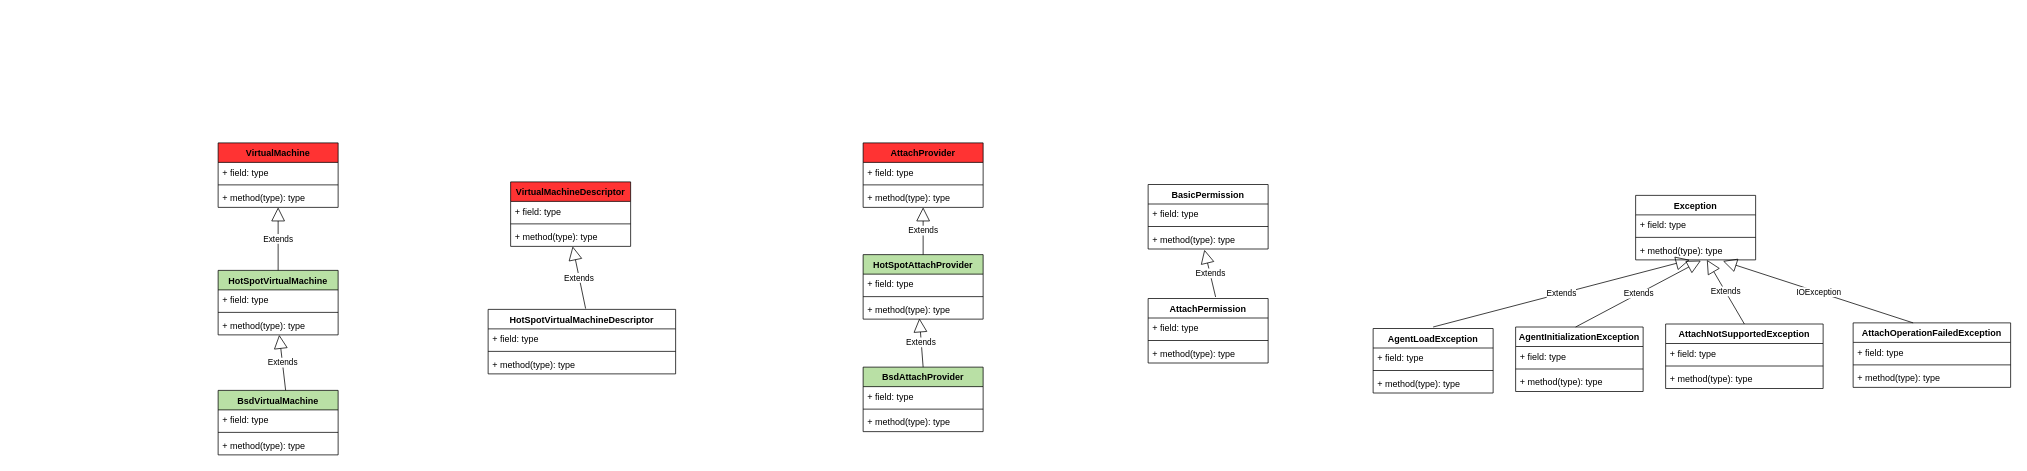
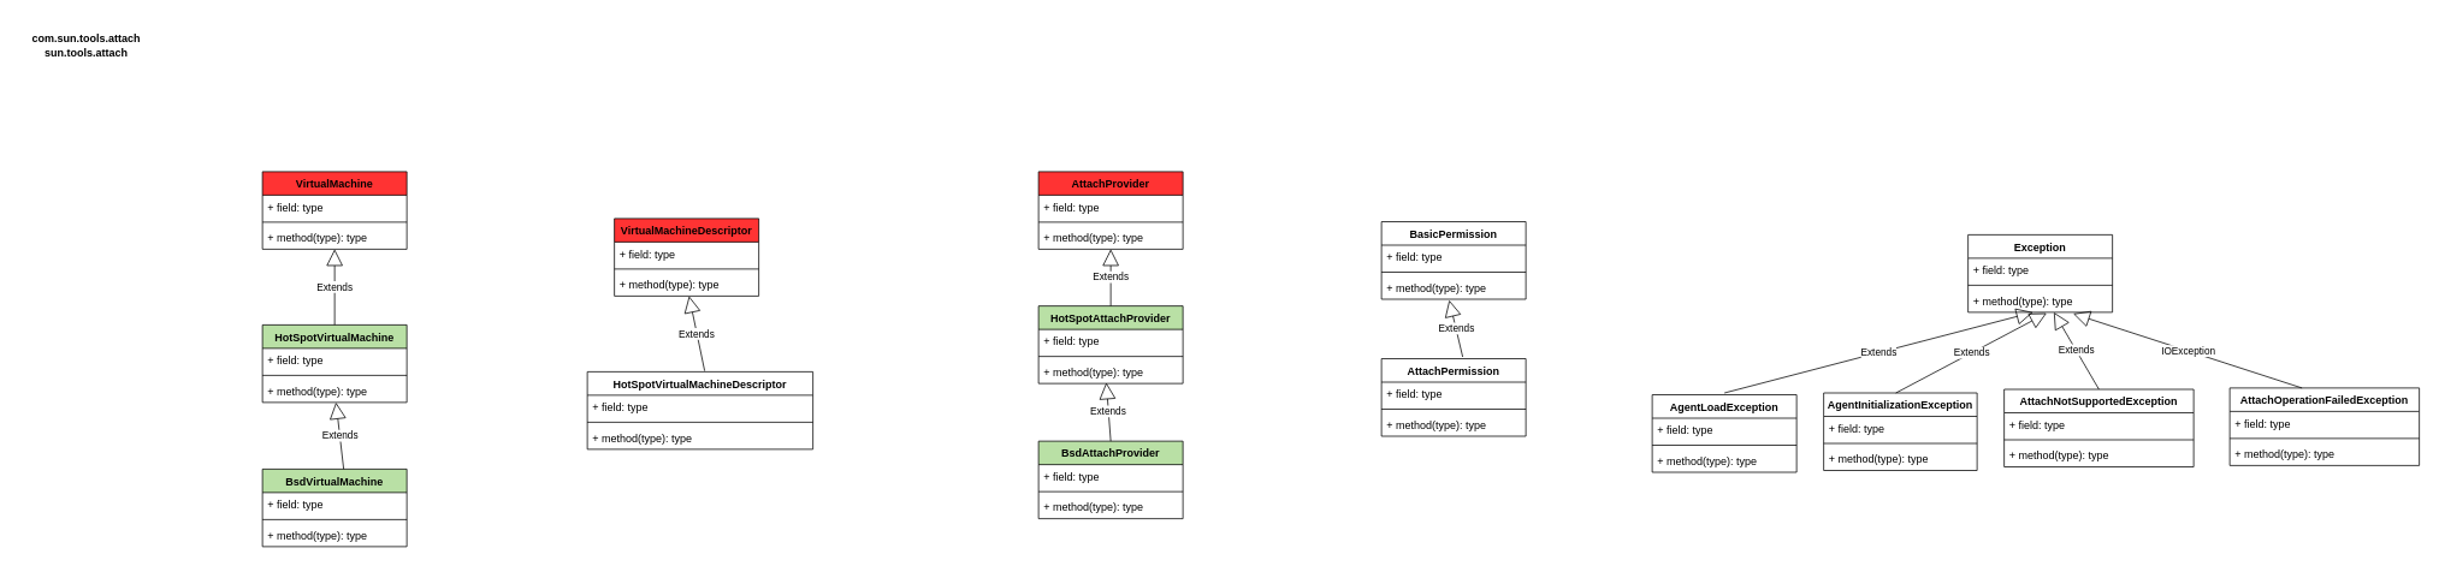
  <mxCell id="0" />
  <mxCell id="1" parent="0" />
  <mxCell id="2" value="VirtualMachine" style="swimlane;fontStyle=1;align=center;verticalAlign=top;childLayout=stackLayout;horizontal=1;startSize=26;horizontalStack=0;resizeParent=1;resizeParentMax=0;resizeLast=0;collapsible=1;marginBottom=0;fillColor=#FF3333;" parent="1" vertex="1"><mxGeometry x="290" y="190" width="160" height="86" as="geometry" /></mxCell>
  <mxCell id="3" value="+ field: type" style="text;strokeColor=none;fillColor=none;align=left;verticalAlign=top;spacingLeft=4;spacingRight=4;overflow=hidden;rotatable=0;points=[[0,0.5],[1,0.5]];portConstraint=eastwest;" parent="2" vertex="1"><mxGeometry y="26" width="160" height="26" as="geometry" /></mxCell>
  <mxCell id="4" value="" style="line;strokeWidth=1;fillColor=none;align=left;verticalAlign=middle;spacingTop=-1;spacingLeft=3;spacingRight=3;rotatable=0;labelPosition=right;points=[];portConstraint=eastwest;" parent="2" vertex="1"><mxGeometry y="52" width="160" height="8" as="geometry" /></mxCell>
  <mxCell id="5" value="+ method(type): type" style="text;strokeColor=none;fillColor=none;align=left;verticalAlign=top;spacingLeft=4;spacingRight=4;overflow=hidden;rotatable=0;points=[[0,0.5],[1,0.5]];portConstraint=eastwest;" parent="2" vertex="1"><mxGeometry y="60" width="160" height="26" as="geometry" /></mxCell>
  <mxCell id="6" value="HotSpotVirtualMachine" style="swimlane;fontStyle=1;align=center;verticalAlign=top;childLayout=stackLayout;horizontal=1;startSize=26;horizontalStack=0;resizeParent=1;resizeParentMax=0;resizeLast=0;collapsible=1;marginBottom=0;fillColor=#B9E0A5;" parent="1" vertex="1"><mxGeometry x="290" y="360" width="160" height="86" as="geometry" /></mxCell>
  <mxCell id="7" value="Extends" style="endArrow=block;endSize=16;endFill=0;html=1;entryX=0.5;entryY=1;entryDx=0;entryDy=0;entryPerimeter=0;" parent="6" target="5" edge="1"><mxGeometry width="160" relative="1" as="geometry"><mxPoint x="80" as="sourcePoint" /><mxPoint x="240" as="targetPoint" /></mxGeometry></mxCell>
  <mxCell id="8" value="+ field: type" style="text;strokeColor=none;fillColor=none;align=left;verticalAlign=top;spacingLeft=4;spacingRight=4;overflow=hidden;rotatable=0;points=[[0,0.5],[1,0.5]];portConstraint=eastwest;" parent="6" vertex="1"><mxGeometry y="26" width="160" height="26" as="geometry" /></mxCell>
  <mxCell id="9" value="" style="line;strokeWidth=1;fillColor=none;align=left;verticalAlign=middle;spacingTop=-1;spacingLeft=3;spacingRight=3;rotatable=0;labelPosition=right;points=[];portConstraint=eastwest;" parent="6" vertex="1"><mxGeometry y="52" width="160" height="8" as="geometry" /></mxCell>
  <mxCell id="10" value="+ method(type): type" style="text;strokeColor=none;fillColor=none;align=left;verticalAlign=top;spacingLeft=4;spacingRight=4;overflow=hidden;rotatable=0;points=[[0,0.5],[1,0.5]];portConstraint=eastwest;" parent="6" vertex="1"><mxGeometry y="60" width="160" height="26" as="geometry" /></mxCell>
  <mxCell id="11" value="BsdVirtualMachine" style="swimlane;fontStyle=1;align=center;verticalAlign=top;childLayout=stackLayout;horizontal=1;startSize=26;horizontalStack=0;resizeParent=1;resizeParentMax=0;resizeLast=0;collapsible=1;marginBottom=0;fillColor=#B9E0A5;" parent="1" vertex="1"><mxGeometry x="290" y="520" width="160" height="86" as="geometry" /></mxCell>
  <mxCell id="12" value="Extends" style="endArrow=block;endSize=16;endFill=0;html=1;" parent="11" target="10" edge="1"><mxGeometry width="160" relative="1" as="geometry"><mxPoint x="90" as="sourcePoint" /><mxPoint x="250" as="targetPoint" /></mxGeometry></mxCell>
  <mxCell id="13" value="+ field: type" style="text;strokeColor=none;fillColor=none;align=left;verticalAlign=top;spacingLeft=4;spacingRight=4;overflow=hidden;rotatable=0;points=[[0,0.5],[1,0.5]];portConstraint=eastwest;" parent="11" vertex="1"><mxGeometry y="26" width="160" height="26" as="geometry" /></mxCell>
  <mxCell id="14" value="" style="line;strokeWidth=1;fillColor=none;align=left;verticalAlign=middle;spacingTop=-1;spacingLeft=3;spacingRight=3;rotatable=0;labelPosition=right;points=[];portConstraint=eastwest;" parent="11" vertex="1"><mxGeometry y="52" width="160" height="8" as="geometry" /></mxCell>
  <mxCell id="15" value="+ method(type): type" style="text;strokeColor=none;fillColor=none;align=left;verticalAlign=top;spacingLeft=4;spacingRight=4;overflow=hidden;rotatable=0;points=[[0,0.5],[1,0.5]];portConstraint=eastwest;" parent="11" vertex="1"><mxGeometry y="60" width="160" height="26" as="geometry" /></mxCell>
  <mxCell id="16" value="VirtualMachineDescriptor" style="swimlane;fontStyle=1;align=center;verticalAlign=top;childLayout=stackLayout;horizontal=1;startSize=26;horizontalStack=0;resizeParent=1;resizeParentMax=0;resizeLast=0;collapsible=1;marginBottom=0;fillColor=#FF3333;" parent="1" vertex="1"><mxGeometry x="680" y="242" width="160" height="86" as="geometry" /></mxCell>
  <mxCell id="17" value="+ field: type" style="text;strokeColor=none;fillColor=none;align=left;verticalAlign=top;spacingLeft=4;spacingRight=4;overflow=hidden;rotatable=0;points=[[0,0.5],[1,0.5]];portConstraint=eastwest;" parent="16" vertex="1"><mxGeometry y="26" width="160" height="26" as="geometry" /></mxCell>
  <mxCell id="18" value="" style="line;strokeWidth=1;fillColor=none;align=left;verticalAlign=middle;spacingTop=-1;spacingLeft=3;spacingRight=3;rotatable=0;labelPosition=right;points=[];portConstraint=eastwest;" parent="16" vertex="1"><mxGeometry y="52" width="160" height="8" as="geometry" /></mxCell>
  <mxCell id="19" value="+ method(type): type" style="text;strokeColor=none;fillColor=none;align=left;verticalAlign=top;spacingLeft=4;spacingRight=4;overflow=hidden;rotatable=0;points=[[0,0.5],[1,0.5]];portConstraint=eastwest;" parent="16" vertex="1"><mxGeometry y="60" width="160" height="26" as="geometry" /></mxCell>
  <mxCell id="20" value="HotSpotVirtualMachineDescriptor" style="swimlane;fontStyle=1;align=center;verticalAlign=top;childLayout=stackLayout;horizontal=1;startSize=26;horizontalStack=0;resizeParent=1;resizeParentMax=0;resizeLast=0;collapsible=1;marginBottom=0;" parent="1" vertex="1"><mxGeometry x="650" y="412" width="250" height="86" as="geometry" /></mxCell>
  <mxCell id="21" value="+ field: type" style="text;strokeColor=none;fillColor=none;align=left;verticalAlign=top;spacingLeft=4;spacingRight=4;overflow=hidden;rotatable=0;points=[[0,0.5],[1,0.5]];portConstraint=eastwest;" parent="20" vertex="1"><mxGeometry y="26" width="250" height="26" as="geometry" /></mxCell>
  <mxCell id="22" value="" style="line;strokeWidth=1;fillColor=none;align=left;verticalAlign=middle;spacingTop=-1;spacingLeft=3;spacingRight=3;rotatable=0;labelPosition=right;points=[];portConstraint=eastwest;" parent="20" vertex="1"><mxGeometry y="52" width="250" height="8" as="geometry" /></mxCell>
  <mxCell id="23" value="+ method(type): type" style="text;strokeColor=none;fillColor=none;align=left;verticalAlign=top;spacingLeft=4;spacingRight=4;overflow=hidden;rotatable=0;points=[[0,0.5],[1,0.5]];portConstraint=eastwest;" parent="20" vertex="1"><mxGeometry y="60" width="250" height="26" as="geometry" /></mxCell>
  <mxCell id="24" value="Extends" style="endArrow=block;endSize=16;endFill=0;html=1;" parent="20" target="19" edge="1"><mxGeometry width="160" relative="1" as="geometry"><mxPoint x="130" y="-1" as="sourcePoint" /><mxPoint x="290" y="-1" as="targetPoint" /></mxGeometry></mxCell>
  <mxCell id="25" value="AttachProvider" style="swimlane;fontStyle=1;align=center;verticalAlign=top;childLayout=stackLayout;horizontal=1;startSize=26;horizontalStack=0;resizeParent=1;resizeParentMax=0;resizeLast=0;collapsible=1;marginBottom=0;fillColor=#FF3333;" parent="1" vertex="1"><mxGeometry x="1150" y="190" width="160" height="86" as="geometry" /></mxCell>
  <mxCell id="26" value="+ field: type" style="text;strokeColor=none;fillColor=none;align=left;verticalAlign=top;spacingLeft=4;spacingRight=4;overflow=hidden;rotatable=0;points=[[0,0.5],[1,0.5]];portConstraint=eastwest;" parent="25" vertex="1"><mxGeometry y="26" width="160" height="26" as="geometry" /></mxCell>
  <mxCell id="27" value="" style="line;strokeWidth=1;fillColor=none;align=left;verticalAlign=middle;spacingTop=-1;spacingLeft=3;spacingRight=3;rotatable=0;labelPosition=right;points=[];portConstraint=eastwest;" parent="25" vertex="1"><mxGeometry y="52" width="160" height="8" as="geometry" /></mxCell>
  <mxCell id="28" value="+ method(type): type" style="text;strokeColor=none;fillColor=none;align=left;verticalAlign=top;spacingLeft=4;spacingRight=4;overflow=hidden;rotatable=0;points=[[0,0.5],[1,0.5]];portConstraint=eastwest;" parent="25" vertex="1"><mxGeometry y="60" width="160" height="26" as="geometry" /></mxCell>
  <mxCell id="29" value="HotSpotAttachProvider" style="swimlane;fontStyle=1;align=center;verticalAlign=top;childLayout=stackLayout;horizontal=1;startSize=26;horizontalStack=0;resizeParent=1;resizeParentMax=0;resizeLast=0;collapsible=1;marginBottom=0;fillColor=#B9E0A5;" parent="1" vertex="1"><mxGeometry x="1150" y="339" width="160" height="86" as="geometry" /></mxCell>
  <mxCell id="30" value="Extends" style="endArrow=block;endSize=16;endFill=0;html=1;" parent="29" target="28" edge="1"><mxGeometry width="160" relative="1" as="geometry"><mxPoint x="80" as="sourcePoint" /><mxPoint x="240" as="targetPoint" /></mxGeometry></mxCell>
  <mxCell id="31" value="+ field: type" style="text;strokeColor=none;fillColor=none;align=left;verticalAlign=top;spacingLeft=4;spacingRight=4;overflow=hidden;rotatable=0;points=[[0,0.5],[1,0.5]];portConstraint=eastwest;" parent="29" vertex="1"><mxGeometry y="26" width="160" height="26" as="geometry" /></mxCell>
  <mxCell id="32" value="" style="line;strokeWidth=1;fillColor=none;align=left;verticalAlign=middle;spacingTop=-1;spacingLeft=3;spacingRight=3;rotatable=0;labelPosition=right;points=[];portConstraint=eastwest;" parent="29" vertex="1"><mxGeometry y="52" width="160" height="8" as="geometry" /></mxCell>
  <mxCell id="33" value="+ method(type): type" style="text;strokeColor=none;fillColor=none;align=left;verticalAlign=top;spacingLeft=4;spacingRight=4;overflow=hidden;rotatable=0;points=[[0,0.5],[1,0.5]];portConstraint=eastwest;" parent="29" vertex="1"><mxGeometry y="60" width="160" height="26" as="geometry" /></mxCell>
  <mxCell id="34" value="BsdAttachProvider" style="swimlane;fontStyle=1;align=center;verticalAlign=top;childLayout=stackLayout;horizontal=1;startSize=26;horizontalStack=0;resizeParent=1;resizeParentMax=0;resizeLast=0;collapsible=1;marginBottom=0;fillColor=#B9E0A5;" parent="1" vertex="1"><mxGeometry x="1150" y="489" width="160" height="86" as="geometry" /></mxCell>
  <mxCell id="35" value="Extends" style="endArrow=block;endSize=16;endFill=0;html=1;entryX=0.469;entryY=0.962;entryDx=0;entryDy=0;entryPerimeter=0;" parent="34" target="33" edge="1"><mxGeometry width="160" relative="1" as="geometry"><mxPoint x="80" as="sourcePoint" /><mxPoint x="240" as="targetPoint" /></mxGeometry></mxCell>
  <mxCell id="36" value="+ field: type" style="text;strokeColor=none;fillColor=none;align=left;verticalAlign=top;spacingLeft=4;spacingRight=4;overflow=hidden;rotatable=0;points=[[0,0.5],[1,0.5]];portConstraint=eastwest;" parent="34" vertex="1"><mxGeometry y="26" width="160" height="26" as="geometry" /></mxCell>
  <mxCell id="37" value="" style="line;strokeWidth=1;fillColor=none;align=left;verticalAlign=middle;spacingTop=-1;spacingLeft=3;spacingRight=3;rotatable=0;labelPosition=right;points=[];portConstraint=eastwest;" parent="34" vertex="1"><mxGeometry y="52" width="160" height="8" as="geometry" /></mxCell>
  <mxCell id="38" value="+ method(type): type" style="text;strokeColor=none;fillColor=none;align=left;verticalAlign=top;spacingLeft=4;spacingRight=4;overflow=hidden;rotatable=0;points=[[0,0.5],[1,0.5]];portConstraint=eastwest;" parent="34" vertex="1"><mxGeometry y="60" width="160" height="26" as="geometry" /></mxCell>
  <mxCell id="39" value="AttachPermission" style="swimlane;fontStyle=1;align=center;verticalAlign=top;childLayout=stackLayout;horizontal=1;startSize=26;horizontalStack=0;resizeParent=1;resizeParentMax=0;resizeLast=0;collapsible=1;marginBottom=0;" parent="1" vertex="1"><mxGeometry x="1530" y="397.5" width="160" height="86" as="geometry" /></mxCell>
  <mxCell id="40" value="+ field: type" style="text;strokeColor=none;fillColor=none;align=left;verticalAlign=top;spacingLeft=4;spacingRight=4;overflow=hidden;rotatable=0;points=[[0,0.5],[1,0.5]];portConstraint=eastwest;" parent="39" vertex="1"><mxGeometry y="26" width="160" height="26" as="geometry" /></mxCell>
  <mxCell id="41" value="" style="line;strokeWidth=1;fillColor=none;align=left;verticalAlign=middle;spacingTop=-1;spacingLeft=3;spacingRight=3;rotatable=0;labelPosition=right;points=[];portConstraint=eastwest;" parent="39" vertex="1"><mxGeometry y="52" width="160" height="8" as="geometry" /></mxCell>
  <mxCell id="42" value="+ method(type): type" style="text;strokeColor=none;fillColor=none;align=left;verticalAlign=top;spacingLeft=4;spacingRight=4;overflow=hidden;rotatable=0;points=[[0,0.5],[1,0.5]];portConstraint=eastwest;" parent="39" vertex="1"><mxGeometry y="60" width="160" height="26" as="geometry" /></mxCell>
  <mxCell id="43" value="Extends" style="endArrow=block;endSize=16;endFill=0;html=1;entryX=0.469;entryY=1.038;entryDx=0;entryDy=0;entryPerimeter=0;" parent="39" target="47" edge="1"><mxGeometry width="160" relative="1" as="geometry"><mxPoint x="90" y="-2" as="sourcePoint" /><mxPoint x="250" y="-2" as="targetPoint" /></mxGeometry></mxCell>
  <mxCell id="44" value="BasicPermission" style="swimlane;fontStyle=1;align=center;verticalAlign=top;childLayout=stackLayout;horizontal=1;startSize=26;horizontalStack=0;resizeParent=1;resizeParentMax=0;resizeLast=0;collapsible=1;marginBottom=0;" parent="1" vertex="1"><mxGeometry x="1530" y="245.5" width="160" height="86" as="geometry" /></mxCell>
  <mxCell id="45" value="+ field: type" style="text;strokeColor=none;fillColor=none;align=left;verticalAlign=top;spacingLeft=4;spacingRight=4;overflow=hidden;rotatable=0;points=[[0,0.5],[1,0.5]];portConstraint=eastwest;" parent="44" vertex="1"><mxGeometry y="26" width="160" height="26" as="geometry" /></mxCell>
  <mxCell id="46" value="" style="line;strokeWidth=1;fillColor=none;align=left;verticalAlign=middle;spacingTop=-1;spacingLeft=3;spacingRight=3;rotatable=0;labelPosition=right;points=[];portConstraint=eastwest;" parent="44" vertex="1"><mxGeometry y="52" width="160" height="8" as="geometry" /></mxCell>
  <mxCell id="47" value="+ method(type): type" style="text;strokeColor=none;fillColor=none;align=left;verticalAlign=top;spacingLeft=4;spacingRight=4;overflow=hidden;rotatable=0;points=[[0,0.5],[1,0.5]];portConstraint=eastwest;" parent="44" vertex="1"><mxGeometry y="60" width="160" height="26" as="geometry" /></mxCell>
  <mxCell id="48" value="Exception" style="swimlane;fontStyle=1;align=center;verticalAlign=top;childLayout=stackLayout;horizontal=1;startSize=26;horizontalStack=0;resizeParent=1;resizeParentMax=0;resizeLast=0;collapsible=1;marginBottom=0;" parent="1" vertex="1"><mxGeometry x="2180" y="260" width="160" height="86" as="geometry" /></mxCell>
  <mxCell id="49" value="+ field: type" style="text;strokeColor=none;fillColor=none;align=left;verticalAlign=top;spacingLeft=4;spacingRight=4;overflow=hidden;rotatable=0;points=[[0,0.5],[1,0.5]];portConstraint=eastwest;" parent="48" vertex="1"><mxGeometry y="26" width="160" height="26" as="geometry" /></mxCell>
  <mxCell id="50" value="" style="line;strokeWidth=1;fillColor=none;align=left;verticalAlign=middle;spacingTop=-1;spacingLeft=3;spacingRight=3;rotatable=0;labelPosition=right;points=[];portConstraint=eastwest;" parent="48" vertex="1"><mxGeometry y="52" width="160" height="8" as="geometry" /></mxCell>
  <mxCell id="51" value="+ method(type): type" style="text;strokeColor=none;fillColor=none;align=left;verticalAlign=top;spacingLeft=4;spacingRight=4;overflow=hidden;rotatable=0;points=[[0,0.5],[1,0.5]];portConstraint=eastwest;" parent="48" vertex="1"><mxGeometry y="60" width="160" height="26" as="geometry" /></mxCell>
  <mxCell id="52" value="AgentLoadException" style="swimlane;fontStyle=1;align=center;verticalAlign=top;childLayout=stackLayout;horizontal=1;startSize=26;horizontalStack=0;resizeParent=1;resizeParentMax=0;resizeLast=0;collapsible=1;marginBottom=0;" parent="1" vertex="1"><mxGeometry x="1830" y="437.5" width="160" height="86" as="geometry" /></mxCell>
  <mxCell id="53" value="+ field: type" style="text;strokeColor=none;fillColor=none;align=left;verticalAlign=top;spacingLeft=4;spacingRight=4;overflow=hidden;rotatable=0;points=[[0,0.5],[1,0.5]];portConstraint=eastwest;" parent="52" vertex="1"><mxGeometry y="26" width="160" height="26" as="geometry" /></mxCell>
  <mxCell id="54" value="" style="line;strokeWidth=1;fillColor=none;align=left;verticalAlign=middle;spacingTop=-1;spacingLeft=3;spacingRight=3;rotatable=0;labelPosition=right;points=[];portConstraint=eastwest;" parent="52" vertex="1"><mxGeometry y="52" width="160" height="8" as="geometry" /></mxCell>
  <mxCell id="55" value="+ method(type): type" style="text;strokeColor=none;fillColor=none;align=left;verticalAlign=top;spacingLeft=4;spacingRight=4;overflow=hidden;rotatable=0;points=[[0,0.5],[1,0.5]];portConstraint=eastwest;" parent="52" vertex="1"><mxGeometry y="60" width="160" height="26" as="geometry" /></mxCell>
  <mxCell id="56" value="Extends" style="endArrow=block;endSize=16;endFill=0;html=1;entryX=0.45;entryY=1;entryDx=0;entryDy=0;entryPerimeter=0;" parent="52" target="51" edge="1"><mxGeometry width="160" relative="1" as="geometry"><mxPoint x="80" y="-2" as="sourcePoint" /><mxPoint x="240" y="-2" as="targetPoint" /></mxGeometry></mxCell>
  <mxCell id="57" value="AgentInitializationException" style="swimlane;fontStyle=1;align=center;verticalAlign=top;childLayout=stackLayout;horizontal=1;startSize=26;horizontalStack=0;resizeParent=1;resizeParentMax=0;resizeLast=0;collapsible=1;marginBottom=0;" parent="1" vertex="1"><mxGeometry x="2020" y="435.5" width="170" height="86" as="geometry" /></mxCell>
  <mxCell id="58" value="Extends" style="endArrow=block;endSize=16;endFill=0;html=1;entryX=0.544;entryY=1.038;entryDx=0;entryDy=0;entryPerimeter=0;" parent="57" target="51" edge="1"><mxGeometry width="160" relative="1" as="geometry"><mxPoint x="80" as="sourcePoint" /><mxPoint x="240" as="targetPoint" /></mxGeometry></mxCell>
  <mxCell id="59" value="+ field: type" style="text;strokeColor=none;fillColor=none;align=left;verticalAlign=top;spacingLeft=4;spacingRight=4;overflow=hidden;rotatable=0;points=[[0,0.5],[1,0.5]];portConstraint=eastwest;" parent="57" vertex="1"><mxGeometry y="26" width="170" height="26" as="geometry" /></mxCell>
  <mxCell id="60" value="" style="line;strokeWidth=1;fillColor=none;align=left;verticalAlign=middle;spacingTop=-1;spacingLeft=3;spacingRight=3;rotatable=0;labelPosition=right;points=[];portConstraint=eastwest;" parent="57" vertex="1"><mxGeometry y="52" width="170" height="8" as="geometry" /></mxCell>
  <mxCell id="61" value="+ method(type): type" style="text;strokeColor=none;fillColor=none;align=left;verticalAlign=top;spacingLeft=4;spacingRight=4;overflow=hidden;rotatable=0;points=[[0,0.5],[1,0.5]];portConstraint=eastwest;" parent="57" vertex="1"><mxGeometry y="60" width="170" height="26" as="geometry" /></mxCell>
  <mxCell id="62" value="AttachNotSupportedException" style="swimlane;fontStyle=1;align=center;verticalAlign=top;childLayout=stackLayout;horizontal=1;startSize=26;horizontalStack=0;resizeParent=1;resizeParentMax=0;resizeLast=0;collapsible=1;marginBottom=0;" parent="1" vertex="1"><mxGeometry x="2220" y="431.5" width="210" height="86" as="geometry" /></mxCell>
  <mxCell id="63" value="+ field: type" style="text;strokeColor=none;fillColor=none;align=left;verticalAlign=top;spacingLeft=4;spacingRight=4;overflow=hidden;rotatable=0;points=[[0,0.5],[1,0.5]];portConstraint=eastwest;" parent="62" vertex="1"><mxGeometry y="26" width="210" height="26" as="geometry" /></mxCell>
  <mxCell id="64" value="" style="line;strokeWidth=1;fillColor=none;align=left;verticalAlign=middle;spacingTop=-1;spacingLeft=3;spacingRight=3;rotatable=0;labelPosition=right;points=[];portConstraint=eastwest;" parent="62" vertex="1"><mxGeometry y="52" width="210" height="8" as="geometry" /></mxCell>
  <mxCell id="65" value="+ method(type): type" style="text;strokeColor=none;fillColor=none;align=left;verticalAlign=top;spacingLeft=4;spacingRight=4;overflow=hidden;rotatable=0;points=[[0,0.5],[1,0.5]];portConstraint=eastwest;" parent="62" vertex="1"><mxGeometry y="60" width="210" height="26" as="geometry" /></mxCell>
  <mxCell id="66" value="Extends" style="endArrow=block;endSize=16;endFill=0;html=1;entryX=0.594;entryY=1;entryDx=0;entryDy=0;entryPerimeter=0;exitX=0.5;exitY=0;exitDx=0;exitDy=0;" parent="1" source="62" target="51" edge="1"><mxGeometry width="160" relative="1" as="geometry"><mxPoint x="2310" y="415.5" as="sourcePoint" /><mxPoint x="2470" y="415.5" as="targetPoint" /></mxGeometry></mxCell>
+ <mxCell id="67" value="&lt;b&gt;com.sun.tools.attach&lt;br&gt;sun.tools.attach&lt;/b&gt;" style="text;html=1;strokeColor=none;fillColor=none;align=center;verticalAlign=middle;whiteSpace=wrap;rounded=0;" parent="1" vertex="1"><mxGeometry x="20" y="20" width="150" height="60" as="geometry" /></mxCell>
  <mxCell id="68" value="AttachOperationFailedException" style="swimlane;fontStyle=1;align=center;verticalAlign=top;childLayout=stackLayout;horizontal=1;startSize=26;horizontalStack=0;resizeParent=1;resizeParentMax=0;resizeLast=0;collapsible=1;marginBottom=0;fillColor=#FFFFFF;" parent="1" vertex="1"><mxGeometry x="2470" y="430" width="210" height="86" as="geometry" /></mxCell>
  <mxCell id="69" value="IOException" style="endArrow=block;endSize=16;endFill=0;html=1;entryX=0.728;entryY=1.06;entryDx=0;entryDy=0;entryPerimeter=0;" parent="68" target="51" edge="1"><mxGeometry width="160" relative="1" as="geometry"><mxPoint x="80" as="sourcePoint" /><mxPoint x="240" as="targetPoint" /></mxGeometry></mxCell>
  <mxCell id="70" value="+ field: type" style="text;strokeColor=none;fillColor=none;align=left;verticalAlign=top;spacingLeft=4;spacingRight=4;overflow=hidden;rotatable=0;points=[[0,0.5],[1,0.5]];portConstraint=eastwest;" parent="68" vertex="1"><mxGeometry y="26" width="210" height="26" as="geometry" /></mxCell>
  <mxCell id="71" value="" style="line;strokeWidth=1;fillColor=none;align=left;verticalAlign=middle;spacingTop=-1;spacingLeft=3;spacingRight=3;rotatable=0;labelPosition=right;points=[];portConstraint=eastwest;" parent="68" vertex="1"><mxGeometry y="52" width="210" height="8" as="geometry" /></mxCell>
  <mxCell id="72" value="+ method(type): type" style="text;strokeColor=none;fillColor=none;align=left;verticalAlign=top;spacingLeft=4;spacingRight=4;overflow=hidden;rotatable=0;points=[[0,0.5],[1,0.5]];portConstraint=eastwest;" parent="68" vertex="1"><mxGeometry y="60" width="210" height="26" as="geometry" /></mxCell>
